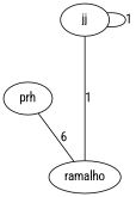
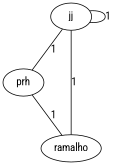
  strict graph {
    fontname="Roboto Condensed"
    node [fontname="Roboto Condensed"]
    edge [fontname="Roboto Condensed" weight=1]
    jj
    prh
    ramalho
    jj -- jj [label=1]
+   jj -- prh [label=1]
    jj -- ramalho [label=1 weight=2]
-   prh -- ramalho [label=6]
+   prh -- ramalho [label=1]
  }
